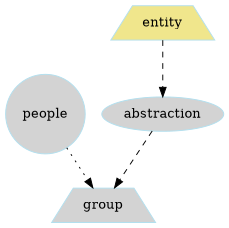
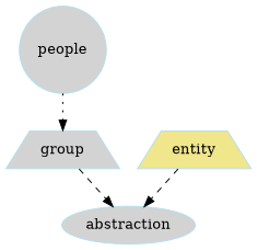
  digraph {
    node [color=lightblue2 fillcolor=lightgrey shape=trapezium style=filled]
    edge [style=dashed]
    people [shape=circle]
    group
    abstraction [shape=ellipse]
    entity [fillcolor=khaki]
    people -> group [style=dotted]
-   abstraction -> group
+   group -> abstraction
    entity -> abstraction
  }
